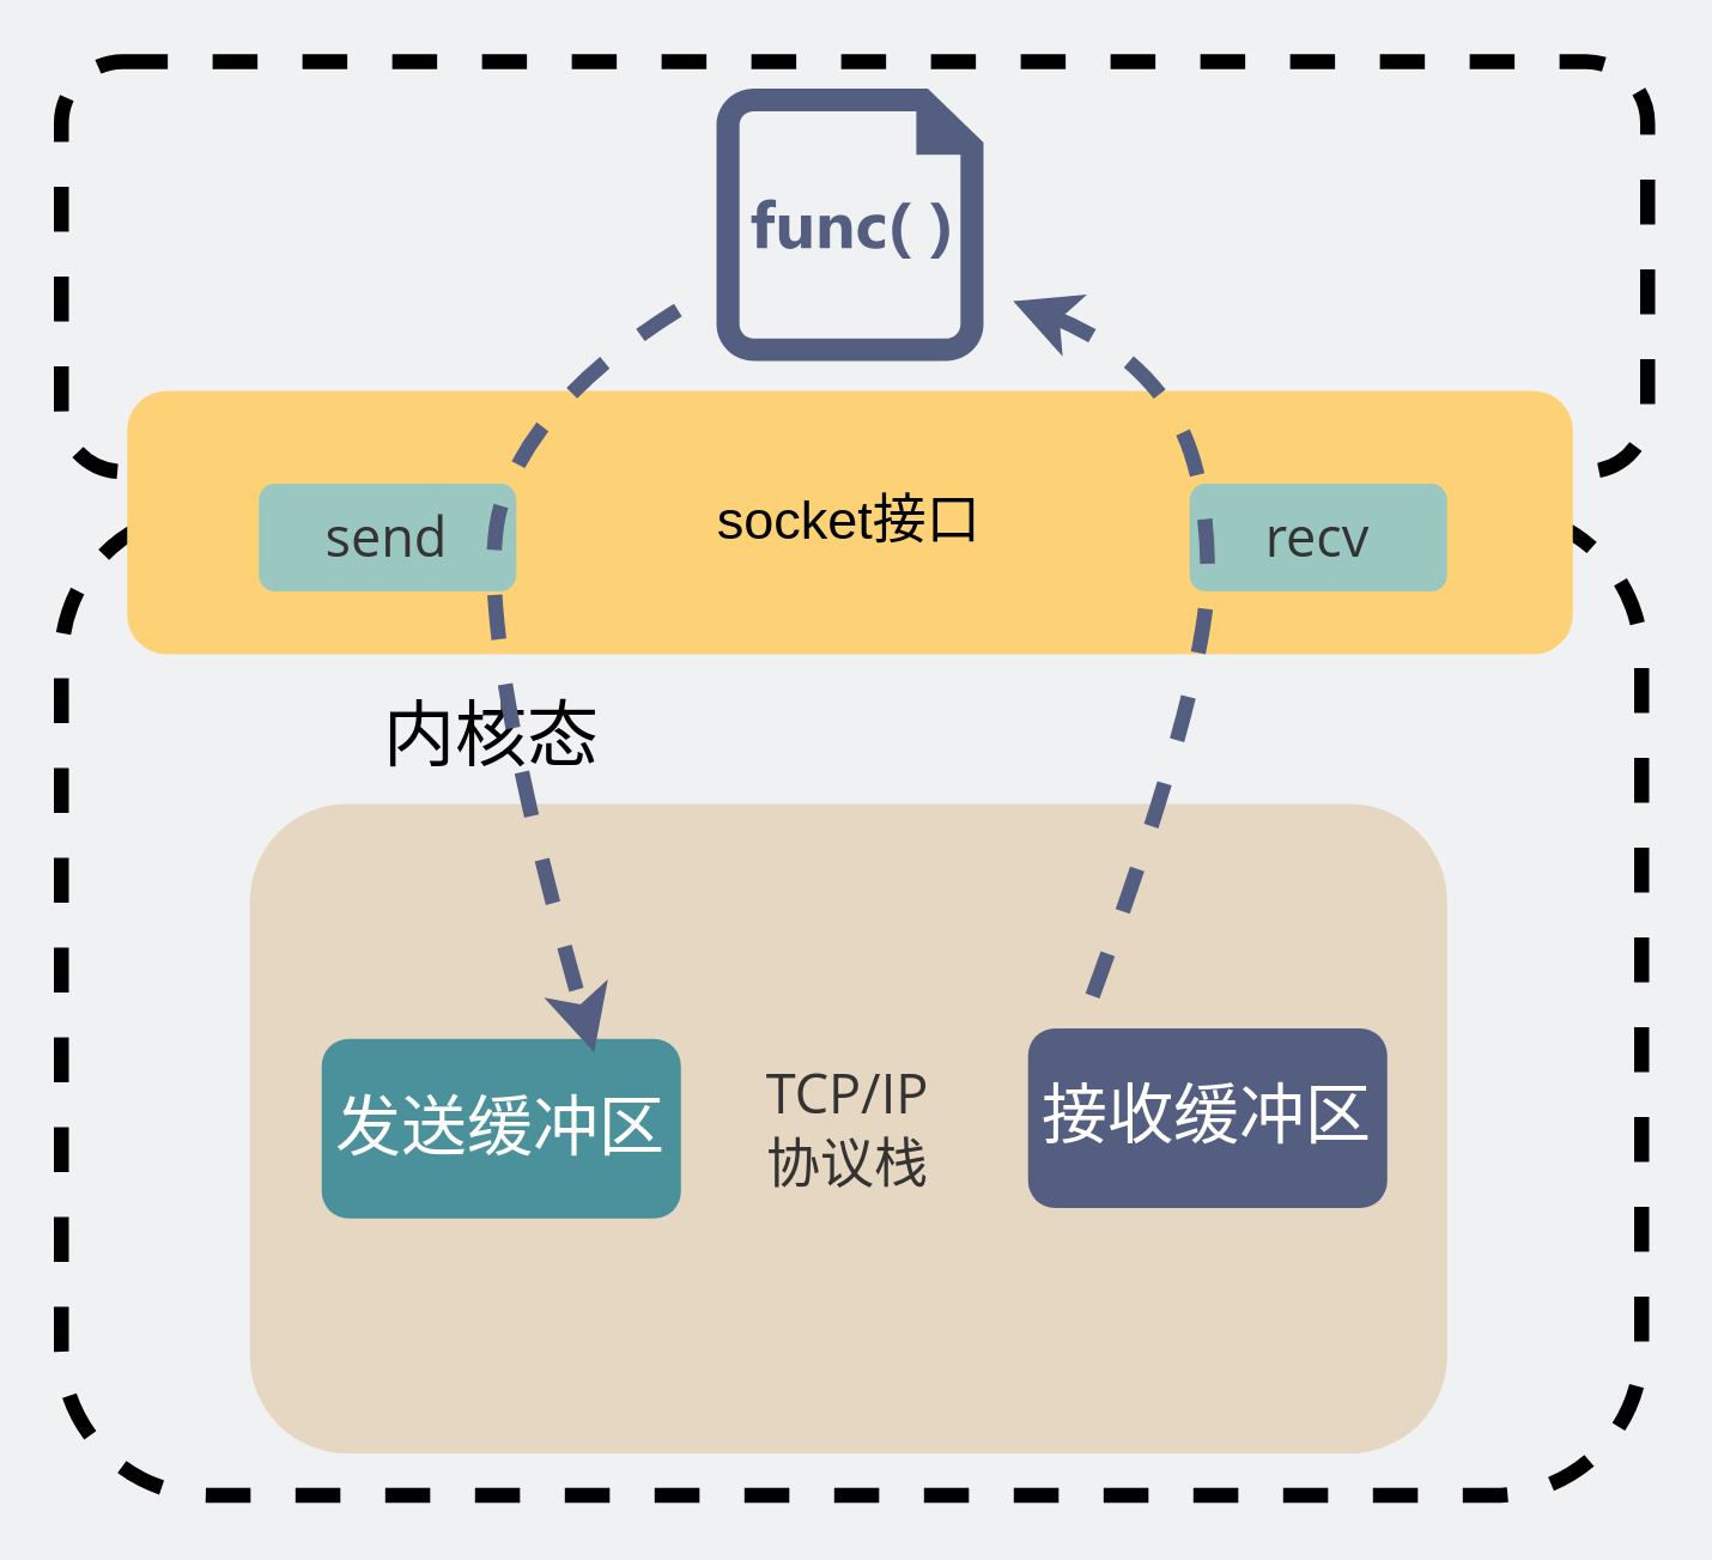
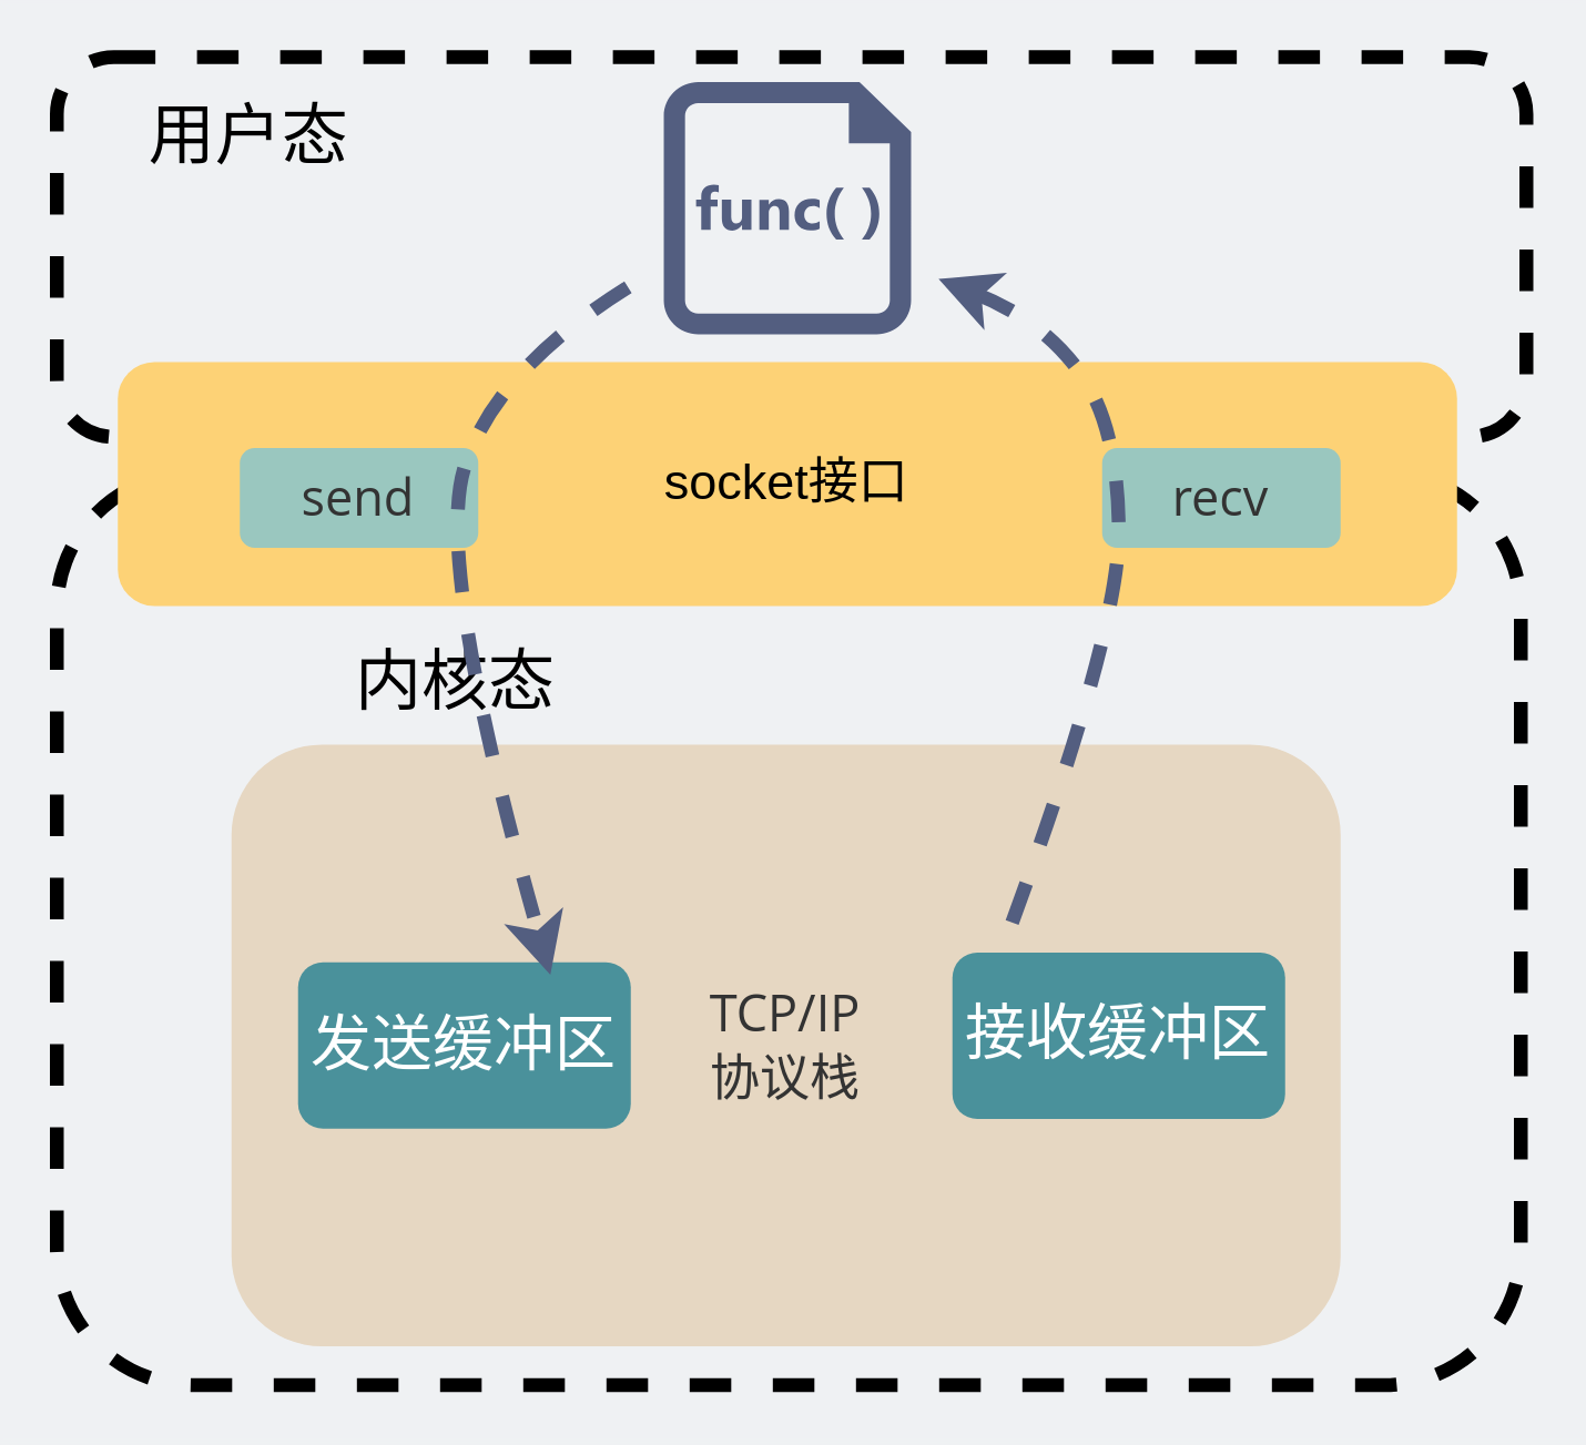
  <mxCell id="0" />
  <mxCell id="1" parent="0" />
  <mxCell id="2" value="" style="rounded=1;whiteSpace=wrap;html=1;dashed=1;strokeWidth=5;fillColor=none;" parent="1" vertex="1"><mxGeometry x="20" y="170" width="528" height="329" as="geometry" /></mxCell>
  <mxCell id="3" value="&lt;span style=&quot;color: rgb(51 , 51 , 51) ; font-family: &amp;#34;open sans&amp;#34; , &amp;#34;clear sans&amp;#34; , &amp;#34;helvetica neue&amp;#34; , &amp;#34;helvetica&amp;#34; , &amp;#34;arial&amp;#34; , sans-serif ; font-size: 18px&quot;&gt;&lt;font style=&quot;font-size: 18px&quot;&gt;TCP/IP&lt;br&gt;协议栈&lt;/font&gt;&lt;/span&gt;" style="rounded=1;whiteSpace=wrap;html=1;strokeColor=none;fontSize=18;labelBackgroundColor=none;fillColor=#E6D7C2;" parent="1" vertex="1"><mxGeometry x="83" y="268" width="400" height="217" as="geometry" /></mxCell>
  <mxCell id="4" value="&lt;font style=&quot;font-size: 22px&quot; color=&quot;#ffffff&quot;&gt;发送缓冲区&lt;/font&gt;" style="rounded=1;whiteSpace=wrap;html=1;fillColor=#4A919B;strokeColor=none;" parent="1" vertex="1"><mxGeometry x="107" y="346.5" width="120" height="60" as="geometry" /></mxCell>
  <mxCell id="5" value="" style="rounded=1;whiteSpace=wrap;html=1;dashed=1;strokeWidth=5;fillColor=none;" parent="1" vertex="1"><mxGeometry x="20" y="20" width="530" height="137" as="geometry" /></mxCell>
  <mxCell id="6" value="&lt;font style=&quot;font-size: 18px&quot;&gt;socket接口&lt;/font&gt;" style="rounded=1;whiteSpace=wrap;html=1;strokeColor=none;labelBackgroundColor=none;fillColor=#FDD276;" parent="1" vertex="1"><mxGeometry x="42" y="130" width="483" height="88" as="geometry" /></mxCell>
+ <mxCell id="7" value="&lt;font style=&quot;font-size: 24px&quot;&gt;用户态&lt;/font&gt;" style="text;html=1;strokeColor=none;fillColor=none;align=center;verticalAlign=middle;whiteSpace=wrap;rounded=0;dashed=1;" parent="1" vertex="1"><mxGeometry x="23" y="39" width="132.5" height="20" as="geometry" /></mxCell>
  <mxCell id="8" value="&lt;font style=&quot;font-size: 24px&quot;&gt;内核态&lt;/font&gt;" style="text;html=1;strokeColor=none;align=center;verticalAlign=middle;whiteSpace=wrap;rounded=0;dashed=1;labelBackgroundColor=none;" parent="1" vertex="1"><mxGeometry x="113.25" y="236" width="102" height="20" as="geometry" /></mxCell>
  <mxCell id="9" value="&lt;span style=&quot;color: rgb(51 , 51 , 51) ; font-family: &amp;#34;open sans&amp;#34; , &amp;#34;clear sans&amp;#34; , &amp;#34;helvetica neue&amp;#34; , &amp;#34;helvetica&amp;#34; , &amp;#34;arial&amp;#34; , sans-serif&quot;&gt;&lt;font style=&quot;font-size: 18px&quot;&gt;send&lt;/font&gt;&lt;/span&gt;" style="rounded=1;whiteSpace=wrap;html=1;strokeColor=none;fillColor=#9AC7BF;labelBackgroundColor=none;" parent="1" vertex="1"><mxGeometry x="86" y="161" width="86" height="36" as="geometry" /></mxCell>
  <mxCell id="10" value="&lt;span style=&quot;color: rgb(51 , 51 , 51) ; font-family: &amp;#34;open sans&amp;#34; , &amp;#34;clear sans&amp;#34; , &amp;#34;helvetica neue&amp;#34; , &amp;#34;helvetica&amp;#34; , &amp;#34;arial&amp;#34; , sans-serif&quot;&gt;&lt;font style=&quot;font-size: 18px&quot;&gt;recv&lt;/font&gt;&lt;/span&gt;" style="rounded=1;whiteSpace=wrap;html=1;strokeColor=none;fillColor=#9AC7BF;labelBackgroundColor=none;" parent="1" vertex="1"><mxGeometry x="397" y="161" width="86" height="36" as="geometry" /></mxCell>
  <mxCell id="11" value="" style="aspect=fixed;pointerEvents=1;shadow=0;dashed=0;html=1;strokeColor=none;labelPosition=center;verticalLabelPosition=bottom;verticalAlign=top;align=center;shape=mxgraph.mscae.enterprise.code_file;fillColor=#535E80;" parent="1" vertex="1"><mxGeometry x="238.91" y="29" width="89.18" height="91" as="geometry" /></mxCell>
  <mxCell id="12" value="" style="curved=1;endArrow=classic;html=1;strokeColor=#535E80;strokeWidth=5;dashed=1;" parent="1" edge="1"><mxGeometry width="50" height="50" relative="1" as="geometry"><mxPoint x="226" y="103" as="sourcePoint" /><mxPoint x="198" y="351" as="targetPoint" /><Array as="points"><mxPoint x="178" y="133" /><mxPoint x="156" y="203" /></Array></mxGeometry></mxCell>
  <mxCell id="13" value="" style="curved=1;endArrow=none;html=1;strokeColor=#535E80;strokeWidth=5;dashed=1;entryX=0.142;entryY=0.022;entryDx=0;entryDy=0;entryPerimeter=0;startArrow=classic;startFill=1;endFill=0;" parent="1" target="14" edge="1"><mxGeometry width="50" height="50" relative="1" as="geometry"><mxPoint x="338" y="100" as="sourcePoint" /><mxPoint x="338" y="258" as="targetPoint" /><Array as="points"><mxPoint x="376" y="115" /><mxPoint x="403" y="154" /><mxPoint x="403" y="229" /></Array></mxGeometry></mxCell>
- <mxCell id="14" value="&lt;font style=&quot;font-size: 22px&quot; color=&quot;#ffffff&quot;&gt;接收缓冲区&lt;/font&gt;" style="rounded=1;whiteSpace=wrap;html=1;fillColor=#535e80;strokeColor=none;" parent="1" vertex="1"><mxGeometry x="343" y="343" width="120" height="60" as="geometry" /></mxCell>
+ <mxCell id="14" value="&lt;font style=&quot;font-size: 22px&quot; color=&quot;#ffffff&quot;&gt;接收缓冲区&lt;/font&gt;" style="rounded=1;whiteSpace=wrap;html=1;fillColor=#4A919B;strokeColor=none;" parent="1" vertex="1"><mxGeometry x="343" y="343" width="120" height="60" as="geometry" /></mxCell>
